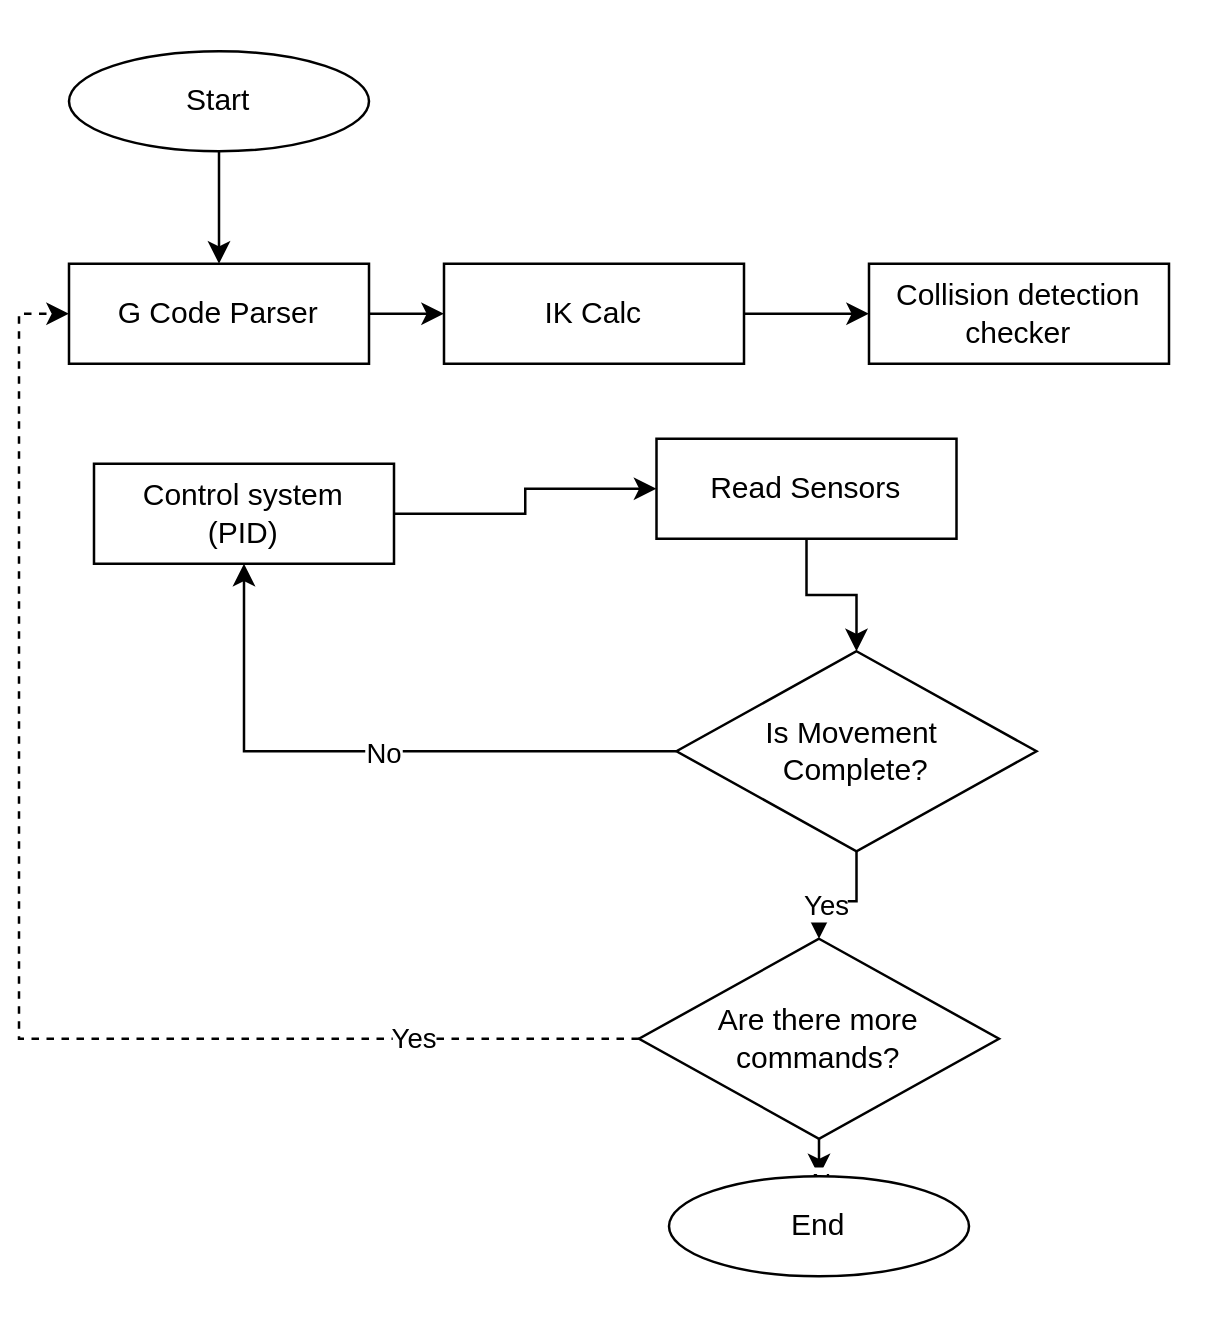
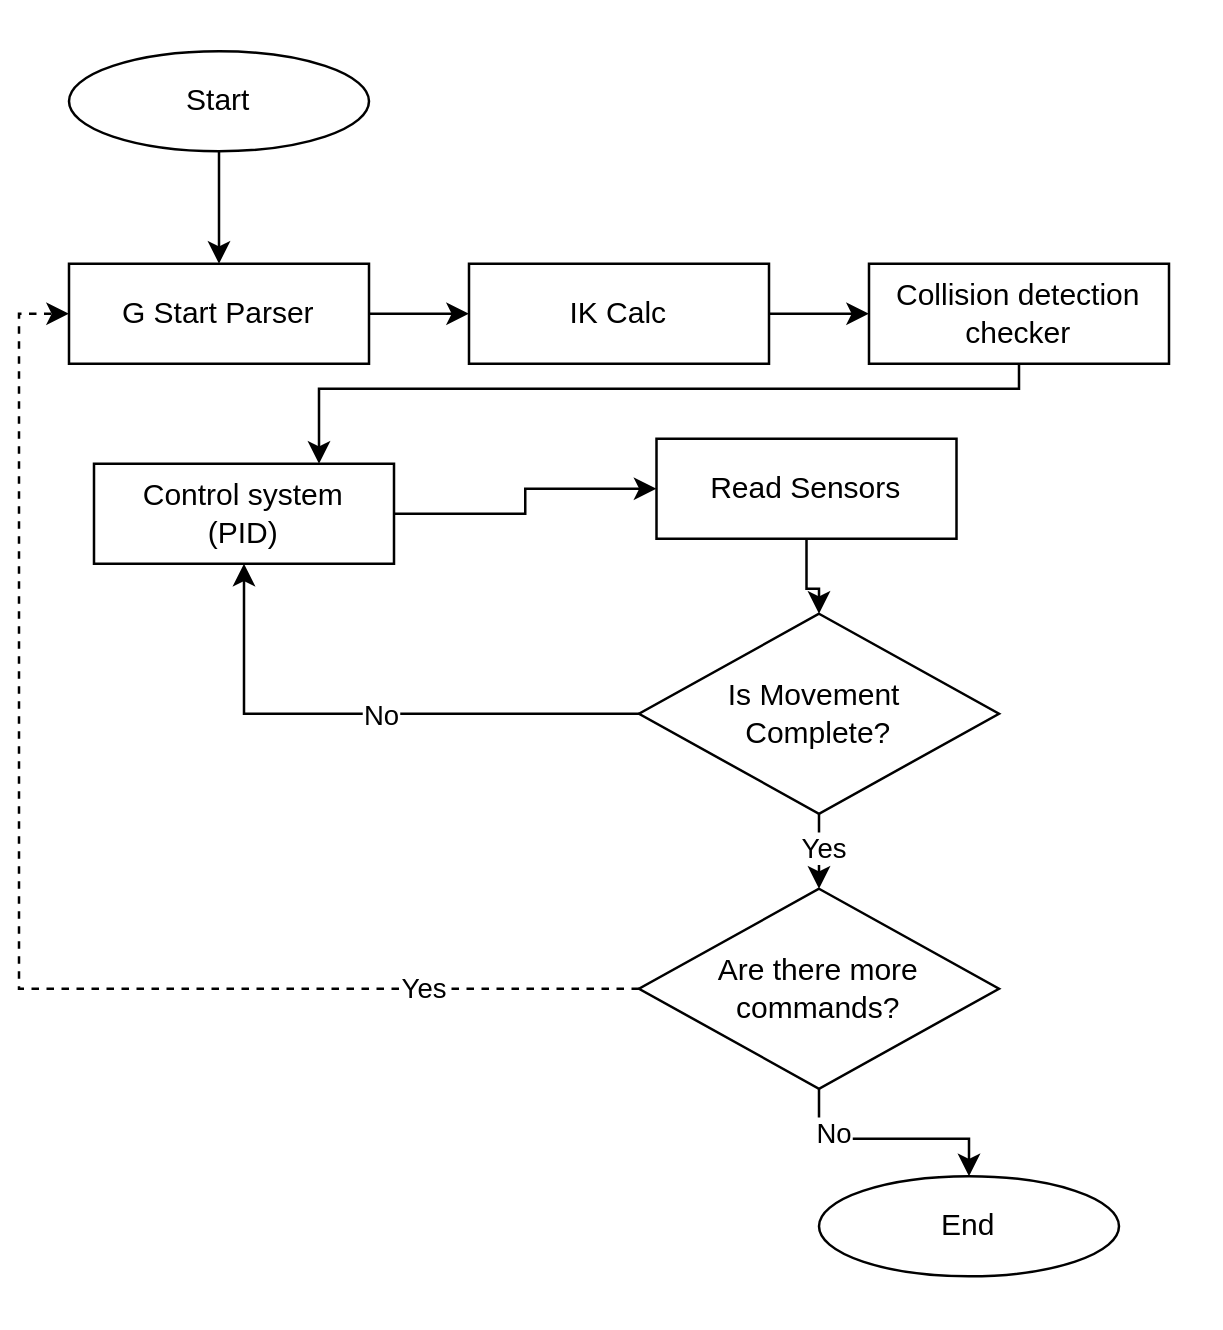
  <mxCell id="0" />
  <mxCell id="1" parent="0" />
  <mxCell id="2" value="" style="edgeStyle=orthogonalEdgeStyle;rounded=0;orthogonalLoop=1;jettySize=auto;html=1;" edge="1" parent="1" source="3" target="5"><mxGeometry relative="1" as="geometry" /></mxCell>
- <mxCell id="3" value="G Code Parser" style="rounded=0;whiteSpace=wrap;html=1;" vertex="1" parent="1"><mxGeometry x="20" y="105" width="120" height="40" as="geometry" /></mxCell>
+ <mxCell id="3" value="G Start Parser" style="rounded=0;whiteSpace=wrap;html=1;" vertex="1" parent="1"><mxGeometry x="20" y="105" width="120" height="40" as="geometry" /></mxCell>
  <mxCell id="4" value="" style="edgeStyle=orthogonalEdgeStyle;rounded=0;orthogonalLoop=1;jettySize=auto;html=1;" edge="1" parent="1" source="5" target="7"><mxGeometry relative="1" as="geometry" /></mxCell>
- <mxCell id="5" value="IK Calc" style="rounded=0;whiteSpace=wrap;html=1;" vertex="1" parent="1"><mxGeometry x="170" y="105" width="120" height="40" as="geometry" /></mxCell>
+ <mxCell id="5" value="IK Calc" style="rounded=0;whiteSpace=wrap;html=1;" vertex="1" parent="1"><mxGeometry x="180" y="105" width="120" height="40" as="geometry" /></mxCell>
+ <mxCell id="6" style="edgeStyle=orthogonalEdgeStyle;rounded=0;orthogonalLoop=1;jettySize=auto;html=1;" edge="1" parent="1" source="7" target="9"><mxGeometry relative="1" as="geometry"><Array as="points"><mxPoint x="400" y="155" /><mxPoint x="120" y="155" /></Array></mxGeometry></mxCell>
  <mxCell id="7" value="Collision detection checker" style="rounded=0;whiteSpace=wrap;html=1;" vertex="1" parent="1"><mxGeometry x="340" y="105" width="120" height="40" as="geometry" /></mxCell>
  <mxCell id="8" style="edgeStyle=orthogonalEdgeStyle;rounded=0;orthogonalLoop=1;jettySize=auto;html=1;" edge="1" parent="1" source="9" target="11"><mxGeometry relative="1" as="geometry" /></mxCell>
  <mxCell id="9" value="Control system&lt;div&gt;(PID)&lt;/div&gt;" style="rounded=0;whiteSpace=wrap;html=1;" vertex="1" parent="1"><mxGeometry x="30" y="185" width="120" height="40" as="geometry" /></mxCell>
  <mxCell id="10" value="" style="edgeStyle=orthogonalEdgeStyle;rounded=0;orthogonalLoop=1;jettySize=auto;html=1;" edge="1" parent="1" source="11" target="16"><mxGeometry relative="1" as="geometry" /></mxCell>
  <mxCell id="11" value="Read Sensors" style="rounded=0;whiteSpace=wrap;html=1;" vertex="1" parent="1"><mxGeometry x="255" y="175" width="120" height="40" as="geometry" /></mxCell>
  <mxCell id="12" style="edgeStyle=orthogonalEdgeStyle;rounded=0;orthogonalLoop=1;jettySize=auto;html=1;entryX=0.5;entryY=1;entryDx=0;entryDy=0;" edge="1" parent="1" source="16" target="9"><mxGeometry relative="1" as="geometry" /></mxCell>
  <mxCell id="13" value="No" style="edgeLabel;html=1;align=center;verticalAlign=middle;resizable=0;points=[];" vertex="1" connectable="0" parent="12"><mxGeometry x="-0.048" relative="1" as="geometry"><mxPoint as="offset" /></mxGeometry></mxCell>
  <mxCell id="14" value="" style="edgeStyle=orthogonalEdgeStyle;rounded=0;orthogonalLoop=1;jettySize=auto;html=1;" edge="1" parent="1" source="16" target="21"><mxGeometry relative="1" as="geometry" /></mxCell>
  <mxCell id="15" value="Yes" style="edgeLabel;html=1;align=center;verticalAlign=middle;resizable=0;points=[];" vertex="1" connectable="0" parent="14"><mxGeometry x="0.306" y="1" relative="1" as="geometry"><mxPoint as="offset" /></mxGeometry></mxCell>
- <mxCell id="16" value="Is Movement&amp;nbsp;&lt;div&gt;Complete?&lt;/div&gt;" style="rhombus;whiteSpace=wrap;html=1;" vertex="1" parent="1"><mxGeometry x="263" y="260" width="144" height="80" as="geometry" /></mxCell>
+ <mxCell id="16" value="Is Movement&amp;nbsp;&lt;div&gt;Complete?&lt;/div&gt;" style="rhombus;whiteSpace=wrap;html=1;" vertex="1" parent="1"><mxGeometry x="248" y="245" width="144" height="80" as="geometry" /></mxCell>
  <mxCell id="17" style="edgeStyle=orthogonalEdgeStyle;rounded=0;orthogonalLoop=1;jettySize=auto;html=1;entryX=0;entryY=0.5;entryDx=0;entryDy=0;dashed=1;" edge="1" parent="1" source="21" target="3"><mxGeometry relative="1" as="geometry" /></mxCell>
  <mxCell id="18" value="Yes" style="edgeLabel;html=1;align=center;verticalAlign=middle;resizable=0;points=[];" vertex="1" connectable="0" parent="17"><mxGeometry x="-0.675" y="-1" relative="1" as="geometry"><mxPoint as="offset" /></mxGeometry></mxCell>
  <mxCell id="19" value="" style="edgeStyle=orthogonalEdgeStyle;rounded=0;orthogonalLoop=1;jettySize=auto;html=1;" edge="1" parent="1" source="21" target="24"><mxGeometry relative="1" as="geometry" /></mxCell>
  <mxCell id="20" value="No" style="edgeLabel;html=1;align=center;verticalAlign=middle;resizable=0;points=[];" vertex="1" connectable="0" parent="19"><mxGeometry x="-0.482" y="3" relative="1" as="geometry"><mxPoint as="offset" /></mxGeometry></mxCell>
- <mxCell id="21" value="Are there more commands?" style="rhombus;whiteSpace=wrap;html=1;" vertex="1" parent="1"><mxGeometry x="248" y="375" width="144" height="80" as="geometry" /></mxCell>
+ <mxCell id="21" value="Are there more commands?" style="rhombus;whiteSpace=wrap;html=1;" vertex="1" parent="1"><mxGeometry x="248" y="355" width="144" height="80" as="geometry" /></mxCell>
  <mxCell id="22" value="" style="edgeStyle=orthogonalEdgeStyle;rounded=0;orthogonalLoop=1;jettySize=auto;html=1;" edge="1" parent="1" source="23" target="3"><mxGeometry relative="1" as="geometry" /></mxCell>
  <mxCell id="23" value="Start" style="ellipse;whiteSpace=wrap;html=1;" vertex="1" parent="1"><mxGeometry x="20" y="20" width="120" height="40" as="geometry" /></mxCell>
- <mxCell id="24" value="End" style="ellipse;whiteSpace=wrap;html=1;" vertex="1" parent="1"><mxGeometry x="260" y="470" width="120" height="40" as="geometry" /></mxCell>
+ <mxCell id="24" value="End" style="ellipse;whiteSpace=wrap;html=1;" vertex="1" parent="1"><mxGeometry x="320" y="470" width="120" height="40" as="geometry" /></mxCell>
